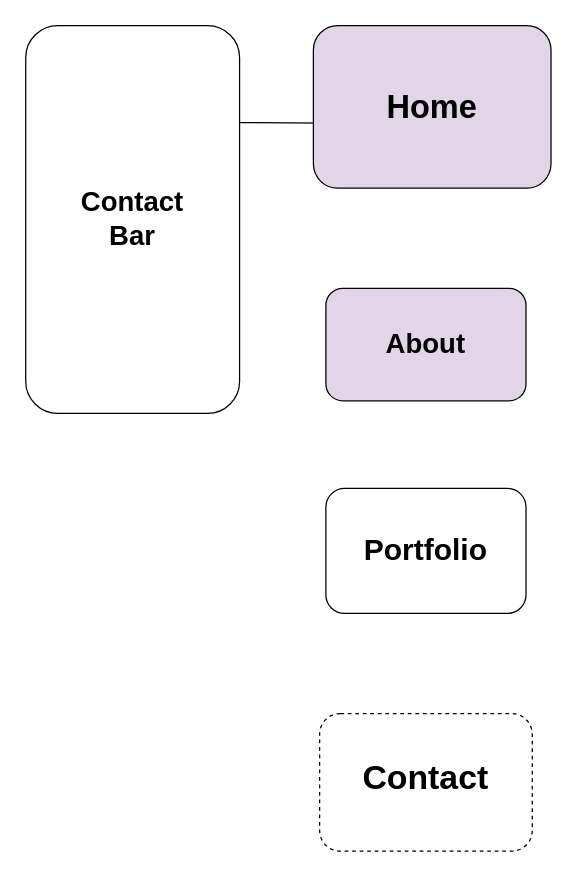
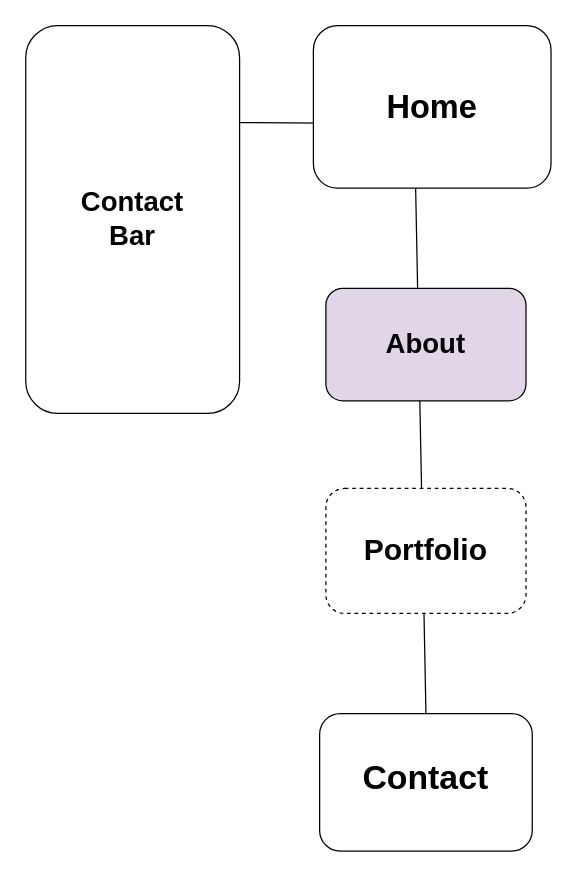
  <mxCell id="0" />
  <mxCell id="1" parent="0" />
+ <mxCell id="2" value="" style="endArrow=none;html=1;rounded=0;entryX=0.5;entryY=0;entryDx=0;entryDy=0;" edge="1" parent="1" source="10" target="5"><mxGeometry width="50" height="50" relative="1" as="geometry"><mxPoint x="330" y="50" as="sourcePoint" /><mxPoint x="330" y="0" as="targetPoint" /><Array as="points"><mxPoint x="330" y="60" /></Array></mxGeometry></mxCell>
  <mxCell id="3" value="&lt;b style=&quot;border-color: var(--border-color);&quot;&gt;&lt;font style=&quot;border-color: var(--border-color); font-size: 22px;&quot;&gt;About&lt;/font&gt;&lt;/b&gt;" style="rounded=1;whiteSpace=wrap;html=1;fillColor=#e1d5e7;" vertex="1" parent="1"><mxGeometry x="260" y="230" width="160" height="90" as="geometry" /></mxCell>
- <mxCell id="4" value="&lt;b&gt;&lt;font style=&quot;font-size: 24px;&quot;&gt;Portfolio&lt;/font&gt;&lt;/b&gt;" style="rounded=1;whiteSpace=wrap;html=1;" vertex="1" parent="1"><mxGeometry x="260" y="390" width="160" height="100" as="geometry" /></mxCell>
- <mxCell id="5" value="&lt;p style=&quot;line-height: 230%;&quot;&gt;&lt;font size=&quot;1&quot; style=&quot;&quot;&gt;&lt;b style=&quot;font-size: 27px;&quot;&gt;Contact&lt;/b&gt;&lt;/font&gt;&lt;/p&gt;" style="rounded=1;whiteSpace=wrap;html=1;dashed=1;" vertex="1" parent="1"><mxGeometry x="255" y="570" width="170" height="110" as="geometry" /></mxCell>
+ <mxCell id="4" value="&lt;b&gt;&lt;font style=&quot;font-size: 24px;&quot;&gt;Portfolio&lt;/font&gt;&lt;/b&gt;" style="rounded=1;whiteSpace=wrap;html=1;dashed=1;" vertex="1" parent="1"><mxGeometry x="260" y="390" width="160" height="100" as="geometry" /></mxCell>
+ <mxCell id="5" value="&lt;p style=&quot;line-height: 230%;&quot;&gt;&lt;font size=&quot;1&quot; style=&quot;&quot;&gt;&lt;b style=&quot;font-size: 27px;&quot;&gt;Contact&lt;/b&gt;&lt;/font&gt;&lt;/p&gt;" style="rounded=1;whiteSpace=wrap;html=1;" vertex="1" parent="1"><mxGeometry x="255" y="570" width="170" height="110" as="geometry" /></mxCell>
  <mxCell id="6" value="" style="endArrow=none;html=1;rounded=0;exitX=1;exitY=0.25;exitDx=0;exitDy=0;" edge="1" parent="1" source="7"><mxGeometry width="50" height="50" relative="1" as="geometry"><mxPoint x="190" y="110" as="sourcePoint" /><mxPoint x="260" y="98" as="targetPoint" /></mxGeometry></mxCell>
  <mxCell id="7" value="&lt;font style=&quot;font-size: 22px;&quot;&gt;&lt;b&gt;Contact&lt;br&gt;Bar&lt;br&gt;&lt;/b&gt;&lt;/font&gt;" style="rounded=1;whiteSpace=wrap;html=1;" vertex="1" parent="1"><mxGeometry x="20" y="20" width="171" height="310" as="geometry" /></mxCell>
  <mxCell id="8" style="edgeStyle=orthogonalEdgeStyle;rounded=0;orthogonalLoop=1;jettySize=auto;html=1;exitX=0.5;exitY=1;exitDx=0;exitDy=0;" edge="1" parent="1" source="10" target="10"><mxGeometry relative="1" as="geometry" /></mxCell>
  <mxCell id="9" value="" style="endArrow=none;html=1;rounded=0;entryX=0.5;entryY=0;entryDx=0;entryDy=0;" edge="1" parent="1" target="10"><mxGeometry width="50" height="50" relative="1" as="geometry"><mxPoint x="330" y="50" as="sourcePoint" /><mxPoint x="340" y="570" as="targetPoint" /><Array as="points" /></mxGeometry></mxCell>
- <mxCell id="10" value="&lt;font style=&quot;font-size: 26px;&quot;&gt;&lt;b style=&quot;&quot;&gt;&lt;font style=&quot;font-size: 26px;&quot;&gt;&amp;nbsp;&lt;br&gt;&lt;/font&gt;&lt;/b&gt;&lt;b style=&quot;border-color: var(--border-color);&quot;&gt;&lt;font style=&quot;border-color: var(--border-color); font-size: 26px;&quot;&gt;Home&lt;/font&gt;&lt;/b&gt;&lt;/font&gt;&lt;b style=&quot;font-size: 26px;&quot;&gt;&lt;font style=&quot;font-size: 26px;&quot;&gt;&lt;font style=&quot;font-size: 26px;&quot;&gt;&lt;br&gt;&lt;/font&gt;&lt;br&gt;&lt;/font&gt;&lt;/b&gt;" style="rounded=1;whiteSpace=wrap;html=1;fillColor=#e1d5e7;" vertex="1" parent="1"><mxGeometry x="250" y="20" width="190" height="130" as="geometry" /></mxCell>
+ <mxCell id="10" value="&lt;font style=&quot;font-size: 26px;&quot;&gt;&lt;b style=&quot;&quot;&gt;&lt;font style=&quot;font-size: 26px;&quot;&gt;&amp;nbsp;&lt;br&gt;&lt;/font&gt;&lt;/b&gt;&lt;b style=&quot;border-color: var(--border-color);&quot;&gt;&lt;font style=&quot;border-color: var(--border-color); font-size: 26px;&quot;&gt;Home&lt;/font&gt;&lt;/b&gt;&lt;/font&gt;&lt;b style=&quot;font-size: 26px;&quot;&gt;&lt;font style=&quot;font-size: 26px;&quot;&gt;&lt;font style=&quot;font-size: 26px;&quot;&gt;&lt;br&gt;&lt;/font&gt;&lt;br&gt;&lt;/font&gt;&lt;/b&gt;" style="rounded=1;whiteSpace=wrap;html=1;" vertex="1" parent="1"><mxGeometry x="250" y="20" width="190" height="130" as="geometry" /></mxCell>
